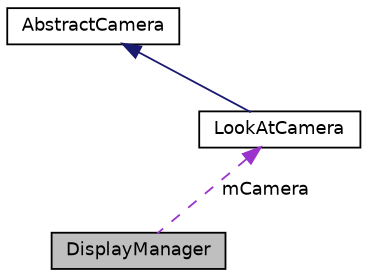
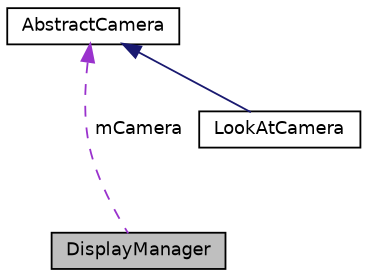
  digraph {
    node [color=black fillcolor=white fontname=Helvetica fontsize=10 shape=record style=filled]
    edge [dir=back fontname=Helvetica fontsize=10 labelfontname=Helvetica labelfontsize=10]
    n1 [fillcolor=grey75 fontcolor=black height=0.2 label=DisplayManager width=0.4]
    n2 [height=0.2 label=LookAtCamera width=0.4]
    n3 [height=0.2 label=AbstractCamera width=0.4]
-   n2 -> n1 [color=darkorchid3 label=" mCamera" style=dashed]
+   n3 -> n1 [color=darkorchid3 label=" mCamera" style=dashed]
    n3 -> n2 [color=midnightblue style=solid]
  }
